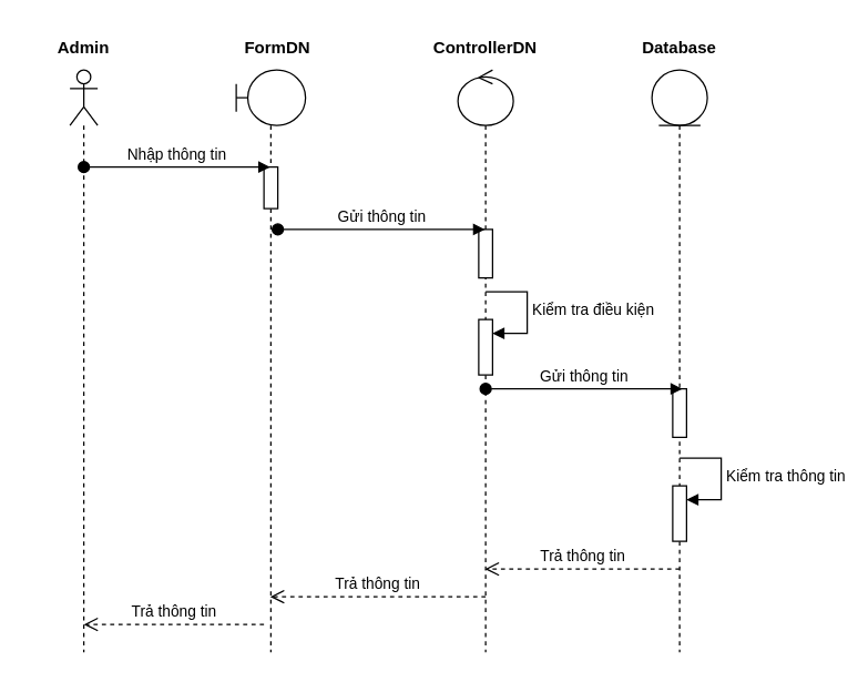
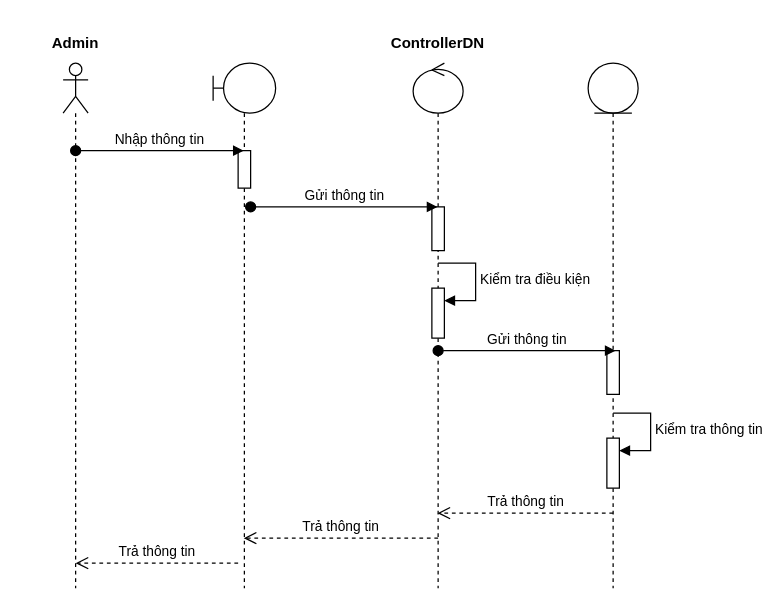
  <mxCell id="0" />
  <mxCell id="1" parent="0" />
  <mxCell id="2" value="" style="shape=umlLifeline;perimeter=lifelinePerimeter;whiteSpace=wrap;html=1;container=0;dropTarget=0;collapsible=0;recursiveResize=0;outlineConnect=0;portConstraint=eastwest;newEdgeStyle={&quot;edgeStyle&quot;:&quot;elbowEdgeStyle&quot;,&quot;elbow&quot;:&quot;vertical&quot;,&quot;curved&quot;:0,&quot;rounded&quot;:0};participant=umlActor;" vertex="1" parent="1"><mxGeometry x="50" y="50" width="20" height="420" as="geometry" /></mxCell>
  <mxCell id="3" value="" style="shape=umlLifeline;perimeter=lifelinePerimeter;whiteSpace=wrap;html=1;container=0;dropTarget=0;collapsible=0;recursiveResize=0;outlineConnect=0;portConstraint=eastwest;newEdgeStyle={&quot;edgeStyle&quot;:&quot;elbowEdgeStyle&quot;,&quot;elbow&quot;:&quot;vertical&quot;,&quot;curved&quot;:0,&quot;rounded&quot;:0};participant=umlControl;" vertex="1" parent="1"><mxGeometry x="330" y="50" width="40" height="420" as="geometry" /></mxCell>
  <mxCell id="4" value="" style="html=1;points=[];perimeter=orthogonalPerimeter;outlineConnect=0;targetShapes=umlLifeline;portConstraint=eastwest;newEdgeStyle={&quot;edgeStyle&quot;:&quot;elbowEdgeStyle&quot;,&quot;elbow&quot;:&quot;vertical&quot;,&quot;curved&quot;:0,&quot;rounded&quot;:0};" vertex="1" parent="3"><mxGeometry x="15" y="115" width="10" height="35" as="geometry" /></mxCell>
  <mxCell id="5" value="" style="html=1;points=[];perimeter=orthogonalPerimeter;outlineConnect=0;targetShapes=umlLifeline;portConstraint=eastwest;newEdgeStyle={&quot;edgeStyle&quot;:&quot;elbowEdgeStyle&quot;,&quot;elbow&quot;:&quot;vertical&quot;,&quot;curved&quot;:0,&quot;rounded&quot;:0};" vertex="1" parent="3"><mxGeometry x="15" y="180" width="10" height="40" as="geometry" /></mxCell>
  <mxCell id="6" value="Kiểm tra điều kiện" style="html=1;align=left;spacingLeft=2;endArrow=block;rounded=0;edgeStyle=orthogonalEdgeStyle;curved=0;rounded=0;" edge="1" target="5" parent="3"><mxGeometry relative="1" as="geometry"><mxPoint x="20" y="160" as="sourcePoint" /><Array as="points"><mxPoint x="50" y="190" /></Array></mxGeometry></mxCell>
  <mxCell id="7" value="" style="shape=umlLifeline;perimeter=lifelinePerimeter;whiteSpace=wrap;html=1;container=0;dropTarget=0;collapsible=0;recursiveResize=0;outlineConnect=0;portConstraint=eastwest;newEdgeStyle={&quot;edgeStyle&quot;:&quot;elbowEdgeStyle&quot;,&quot;elbow&quot;:&quot;vertical&quot;,&quot;curved&quot;:0,&quot;rounded&quot;:0};participant=umlBoundary;" vertex="1" parent="1"><mxGeometry x="170" y="50" width="50" height="420" as="geometry" /></mxCell>
  <mxCell id="8" value="" style="html=1;points=[];perimeter=orthogonalPerimeter;outlineConnect=0;targetShapes=umlLifeline;portConstraint=eastwest;newEdgeStyle={&quot;edgeStyle&quot;:&quot;elbowEdgeStyle&quot;,&quot;elbow&quot;:&quot;vertical&quot;,&quot;curved&quot;:0,&quot;rounded&quot;:0};" vertex="1" parent="7"><mxGeometry x="20" y="70" width="10" height="30" as="geometry" /></mxCell>
  <mxCell id="9" value="" style="shape=umlLifeline;perimeter=lifelinePerimeter;whiteSpace=wrap;html=1;container=0;dropTarget=0;collapsible=0;recursiveResize=0;outlineConnect=0;portConstraint=eastwest;newEdgeStyle={&quot;edgeStyle&quot;:&quot;elbowEdgeStyle&quot;,&quot;elbow&quot;:&quot;vertical&quot;,&quot;curved&quot;:0,&quot;rounded&quot;:0};participant=umlEntity;" vertex="1" parent="1"><mxGeometry x="470" y="50" width="40" height="420" as="geometry" /></mxCell>
  <mxCell id="10" value="" style="html=1;points=[];perimeter=orthogonalPerimeter;outlineConnect=0;targetShapes=umlLifeline;portConstraint=eastwest;newEdgeStyle={&quot;edgeStyle&quot;:&quot;elbowEdgeStyle&quot;,&quot;elbow&quot;:&quot;vertical&quot;,&quot;curved&quot;:0,&quot;rounded&quot;:0};" vertex="1" parent="9"><mxGeometry x="15" y="230" width="10" height="35" as="geometry" /></mxCell>
  <mxCell id="11" value="" style="html=1;points=[];perimeter=orthogonalPerimeter;outlineConnect=0;targetShapes=umlLifeline;portConstraint=eastwest;newEdgeStyle={&quot;edgeStyle&quot;:&quot;elbowEdgeStyle&quot;,&quot;elbow&quot;:&quot;vertical&quot;,&quot;curved&quot;:0,&quot;rounded&quot;:0};" vertex="1" parent="9"><mxGeometry x="15" y="300" width="10" height="40" as="geometry" /></mxCell>
  <mxCell id="12" value="Kiểm tra thông tin" style="html=1;align=left;spacingLeft=2;endArrow=block;rounded=0;edgeStyle=orthogonalEdgeStyle;curved=0;rounded=0;" edge="1" parent="9" target="11"><mxGeometry relative="1" as="geometry"><mxPoint x="20" y="280" as="sourcePoint" /><Array as="points"><mxPoint x="50" y="310" /></Array></mxGeometry></mxCell>
  <mxCell id="13" value="Nhập thông tin" style="html=1;verticalAlign=bottom;startArrow=oval;endArrow=block;startSize=8;edgeStyle=elbowEdgeStyle;elbow=vertical;curved=0;rounded=0;" edge="1" target="7" parent="1"><mxGeometry relative="1" as="geometry"><mxPoint x="60" y="120" as="sourcePoint" /></mxGeometry></mxCell>
  <mxCell id="14" value="Gửi thông tin" style="html=1;verticalAlign=bottom;startArrow=oval;endArrow=block;startSize=8;edgeStyle=elbowEdgeStyle;elbow=vertical;curved=0;rounded=0;" edge="1" target="3" parent="1"><mxGeometry relative="1" as="geometry"><mxPoint x="200" y="165" as="sourcePoint" /></mxGeometry></mxCell>
  <mxCell id="15" value="Gửi thông tin" style="html=1;verticalAlign=bottom;startArrow=oval;endArrow=block;startSize=8;edgeStyle=elbowEdgeStyle;elbow=vertical;curved=0;rounded=0;" edge="1" parent="1"><mxGeometry relative="1" as="geometry"><mxPoint x="350" y="280" as="sourcePoint" /><mxPoint x="492" y="280" as="targetPoint" /></mxGeometry></mxCell>
  <mxCell id="16" value="Trả thông tin" style="html=1;verticalAlign=bottom;endArrow=open;dashed=1;endSize=8;edgeStyle=elbowEdgeStyle;elbow=vertical;curved=0;rounded=0;" edge="1" parent="1" target="3"><mxGeometry relative="1" as="geometry"><mxPoint x="490" y="410" as="sourcePoint" /><mxPoint x="410" y="410" as="targetPoint" /></mxGeometry></mxCell>
  <mxCell id="17" value="Trả thông tin" style="html=1;verticalAlign=bottom;endArrow=open;dashed=1;endSize=8;edgeStyle=elbowEdgeStyle;elbow=vertical;curved=0;rounded=0;" edge="1" parent="1" target="7"><mxGeometry relative="1" as="geometry"><mxPoint x="350" y="430" as="sourcePoint" /><mxPoint x="210" y="430" as="targetPoint" /></mxGeometry></mxCell>
  <mxCell id="18" value="Trả thông tin" style="html=1;verticalAlign=bottom;endArrow=open;dashed=1;endSize=8;edgeStyle=elbowEdgeStyle;elbow=vertical;curved=0;rounded=0;" edge="1" parent="1"><mxGeometry relative="1" as="geometry"><mxPoint x="190" y="450" as="sourcePoint" /><mxPoint x="60" y="450" as="targetPoint" /></mxGeometry></mxCell>
  <mxCell id="19" value="Admin" style="text;align=center;fontStyle=1;verticalAlign=middle;spacingLeft=3;spacingRight=3;strokeColor=none;rotatable=0;points=[[0,0.5],[1,0.5]];portConstraint=eastwest;" vertex="1" parent="1"><mxGeometry x="20" y="20" width="80" height="26" as="geometry" /></mxCell>
- <mxCell id="20" value="FormDN" style="text;align=center;fontStyle=1;verticalAlign=middle;spacingLeft=3;spacingRight=3;strokeColor=none;rotatable=0;points=[[0,0.5],[1,0.5]];portConstraint=eastwest;" vertex="1" parent="1"><mxGeometry x="160" y="20" width="80" height="26" as="geometry" /></mxCell>
  <mxCell id="21" value="ControllerDN" style="text;align=center;fontStyle=1;verticalAlign=middle;spacingLeft=3;spacingRight=3;strokeColor=none;rotatable=0;points=[[0,0.5],[1,0.5]];portConstraint=eastwest;" vertex="1" parent="1"><mxGeometry x="310" y="20" width="80" height="26" as="geometry" /></mxCell>
- <mxCell id="22" value="Database" style="text;align=center;fontStyle=1;verticalAlign=middle;spacingLeft=3;spacingRight=3;strokeColor=none;rotatable=0;points=[[0,0.5],[1,0.5]];portConstraint=eastwest;" vertex="1" parent="1"><mxGeometry x="450" y="20" width="80" height="26" as="geometry" /></mxCell>
